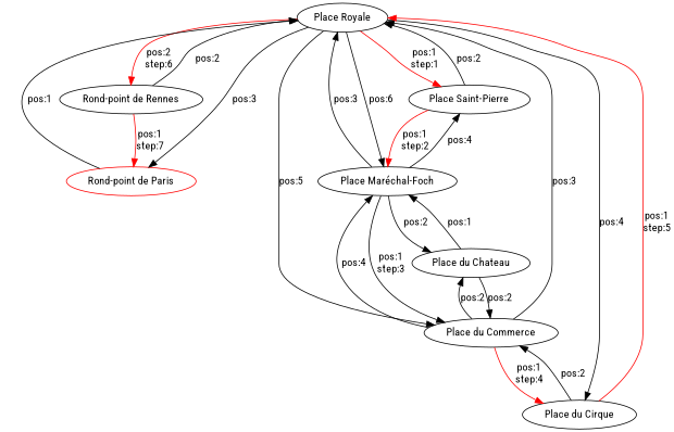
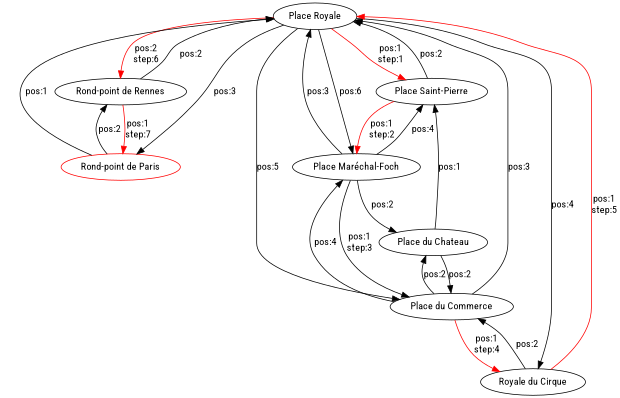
  digraph {
    fontname="Roboto Condensed"
    node [fontname="Roboto Condensed"]
    edge [fontname="Roboto Condensed"]
    n1 [label="Place Royale"]
    n2 [label="Rond-point de Rennes"]
    n3 [color=red label="Rond-point de Paris"]
    n4 [label="Place Saint-Pierre"]
    n5 [label="Place Maréchal-Foch"]
    n6 [label="Place du Commerce"]
-   n7 [label="Place du Cirque"]
+   n7 [label="Royale du Cirque"]
    n8 [label="Place du Chateau"]
    n1 -> n2 [color=red label="pos:2\nstep:6\n"]
    n1 -> n3 [label="pos:3\n"]
    n1 -> n4 [color=red label="pos:1\nstep:1\n"]
    n1 -> n5 [label="pos:6\n"]
    n1 -> n6 [label="pos:5\n"]
    n1 -> n7 [label="pos:4\n"]
    n2 -> n1 [label="pos:2\n"]
    n2 -> n3 [color=red label="pos:1\nstep:7\n"]
    n3 -> n1 [label="pos:1\n"]
+   n3 -> n2 [label="pos:2\n"]
    n4 -> n1 [label="pos:2\n"]
    n4 -> n5 [color=red label="pos:1\nstep:2\n"]
    n5 -> n1 [label="pos:3\n"]
    n5 -> n4 [label="pos:4\n"]
    n5 -> n6 [color=black label="pos:1\nstep:3\n"]
    n5 -> n8 [label="pos:2\n"]
    n6 -> n1 [label="pos:3\n"]
    n6 -> n5 [label="pos:4\n"]
    n6 -> n7 [color=red label="pos:1\nstep:4\n"]
    n6 -> n8 [label="pos:2\n"]
    n7 -> n1 [color=red label="pos:1\nstep:5\n"]
    n7 -> n6 [label="pos:2\n"]
-   n8 -> n5 [label="pos:1\n"]
+   n8 -> n4 [label="pos:1\n"]
    n8 -> n6 [label="pos:2\n"]
  }
